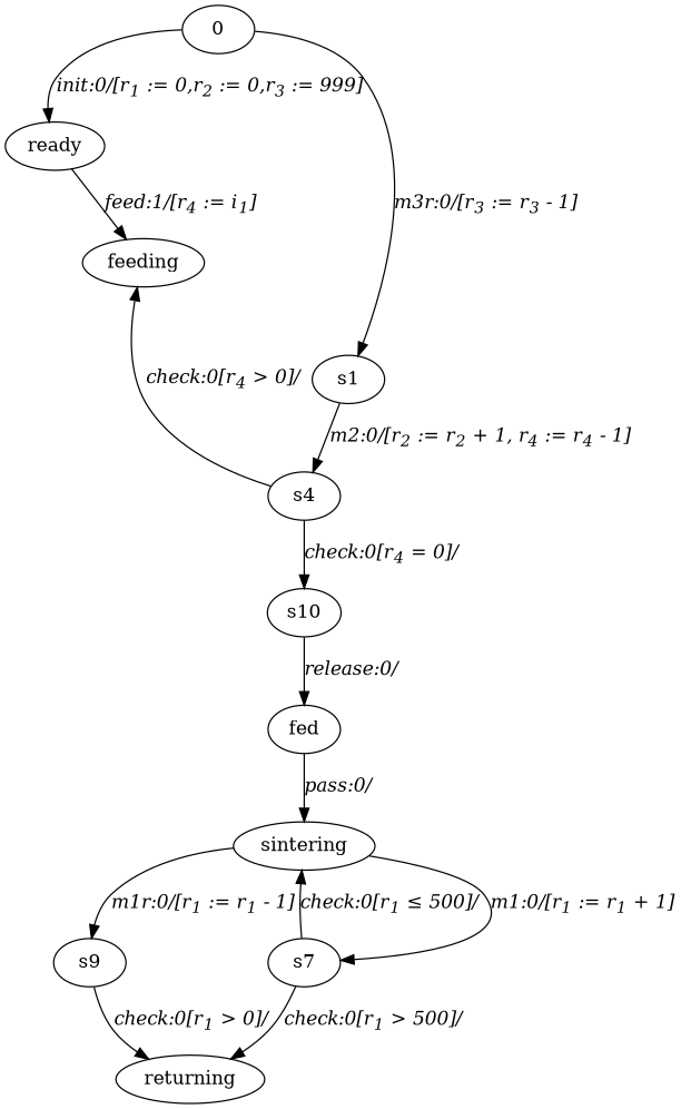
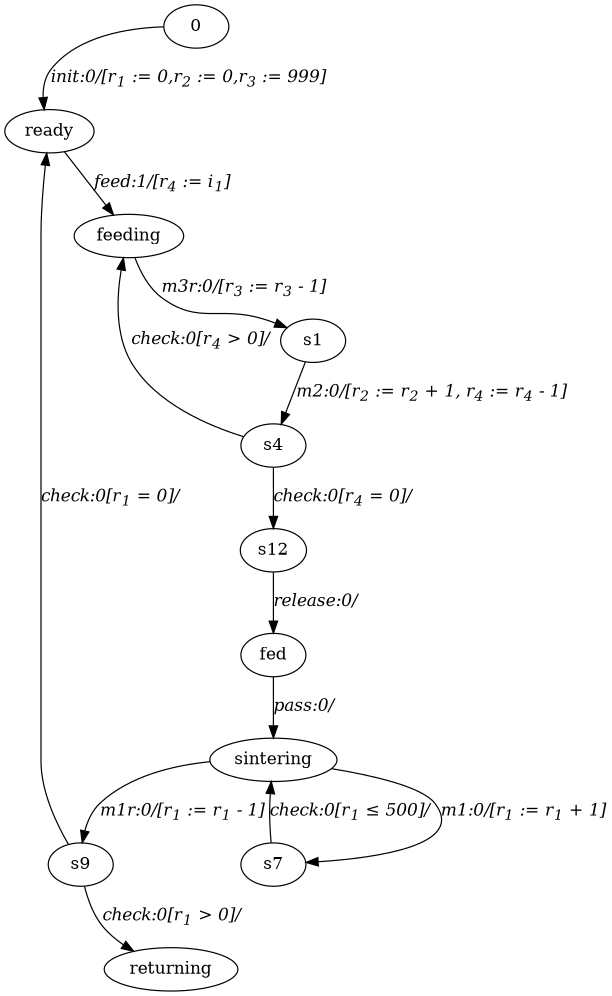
  digraph {
    fontname="Latin Modern Math"
    rankdir=TB
    n1 [label=0]
    n2 [label=ready]
    n3 [label=feeding]
    n4 [label=s1]
    s4
-   s10
+   s10 [label=s12]
    n7 [label=fed]
    n8 [label=sintering]
    s7
    s9
    n11 [label=returning]
    n1 -> n2 [label=<<i>init:0/&#91;r<sub>1</sub> := 0,r<sub>2</sub> := 0,r<sub>3</sub> := 999&#93;</i>>]
    n2 -> n3 [label=<<i>feed:1/&#91;r<sub>4</sub> := i<sub>1</sub>&#93;</i>>]
-   n1 -> n4 [label=<<i>m3r:0/&#91;r<sub>3</sub> := r<sub>3</sub> - 1&#93;</i>>]
+   n3 -> n4 [label=<<i>m3r:0/&#91;r<sub>3</sub> := r<sub>3</sub> - 1&#93;</i>>]
    n4 -> s4 [label=<<i>m2:0/&#91;r<sub>2</sub> := r<sub>2</sub> + 1, r<sub>4</sub> := r<sub>4</sub> - 1&#93;</i>>]
    s4 -> n3 [label=<<i>check:0&#91;r<sub>4</sub> &gt; 0&#93;/</i>>]
    s4 -> s10 [label=<<i>check:0&#91;r<sub>4</sub> = 0&#93;/</i>>]
    s10 -> n7 [label=<<i>release:0/</i>>]
    n7 -> n8 [label=<<i>pass:0/</i>>]
    n8 -> s7 [label=<<i>m1:0/&#91;r<sub>1</sub> := r<sub>1</sub> + 1&#93;</i>>]
    n8 -> s9 [label=<<i>m1r:0/&#91;r<sub>1</sub> := r<sub>1</sub> - 1&#93;</i>>]
    s7 -> n8 [label=<<i>check:0&#91;r<sub>1</sub> &le; 500&#93;/</i>>]
-   s7 -> n11 [label=<<i>check:0&#91;r<sub>1</sub> &gt; 500&#93;/</i>>]
+   s9 -> n2 [label=<<i>check:0&#91;r<sub>1</sub> = 0&#93;/</i>>]
    s9 -> n11 [label=<<i>check:0&#91;r<sub>1</sub> &gt; 0&#93;/</i>>]
  }
